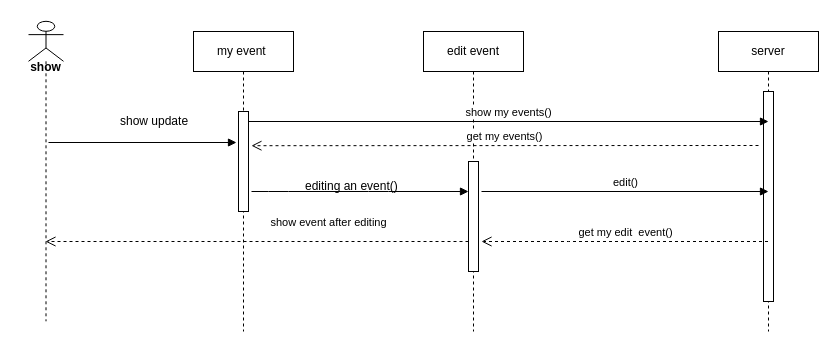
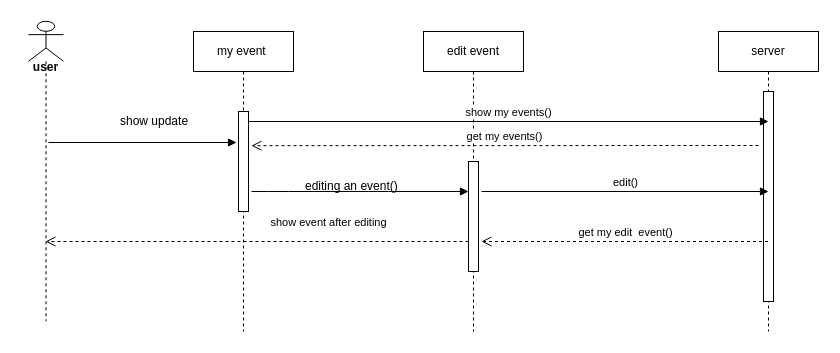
  <mxCell id="0" />
  <mxCell id="1" parent="0" />
  <mxCell id="2" value="edit event" style="shape=umlLifeline;perimeter=lifelinePerimeter;whiteSpace=wrap;html=1;container=1;collapsible=0;recursiveResize=0;outlineConnect=0;" parent="1" vertex="1"><mxGeometry x="423" y="31" width="100" height="300" as="geometry" /></mxCell>
  <mxCell id="3" value="" style="html=1;points=[];perimeter=orthogonalPerimeter;" parent="2" vertex="1"><mxGeometry x="45" y="130" width="10" height="110" as="geometry" /></mxCell>
  <mxCell id="4" value="server" style="shape=umlLifeline;perimeter=lifelinePerimeter;whiteSpace=wrap;html=1;container=1;collapsible=0;recursiveResize=0;outlineConnect=0;" parent="1" vertex="1"><mxGeometry x="718" y="31" width="100" height="300" as="geometry" /></mxCell>
  <mxCell id="5" value="" style="html=1;points=[];perimeter=orthogonalPerimeter;" parent="4" vertex="1"><mxGeometry x="45" y="60" width="10" height="210" as="geometry" /></mxCell>
  <mxCell id="6" value="" style="shape=umlLifeline;participant=umlActor;perimeter=lifelinePerimeter;whiteSpace=wrap;html=1;container=1;collapsible=0;recursiveResize=0;verticalAlign=top;spacingTop=36;labelBackgroundColor=#ffffff;outlineConnect=0;" parent="1" vertex="1"><mxGeometry x="28" y="20.8" width="35" height="300" as="geometry" /></mxCell>
- <mxCell id="7" value="show" style="text;align=center;fontStyle=1;verticalAlign=middle;spacingLeft=3;spacingRight=3;strokeColor=none;rotatable=0;points=[[0,0.5],[1,0.5]];portConstraint=eastwest;" parent="6" vertex="1"><mxGeometry x="-7.5" y="40.2" width="50" height="10" as="geometry" /></mxCell>
+ <mxCell id="7" value="user" style="text;align=center;fontStyle=1;verticalAlign=middle;spacingLeft=3;spacingRight=3;strokeColor=none;rotatable=0;points=[[0,0.5],[1,0.5]];portConstraint=eastwest;" parent="6" vertex="1"><mxGeometry x="-7.5" y="40.2" width="50" height="10" as="geometry" /></mxCell>
  <mxCell id="8" value="editing an event()" style="text;html=1;resizable=0;points=[];autosize=1;align=left;verticalAlign=top;spacingTop=-4;" parent="1" vertex="1"><mxGeometry x="303" y="176" width="110" height="20" as="geometry" /></mxCell>
  <mxCell id="9" value="edit()" style="html=1;verticalAlign=bottom;endArrow=block;" parent="1" edge="1"><mxGeometry width="80" relative="1" as="geometry"><mxPoint x="481" y="191" as="sourcePoint" /><mxPoint x="768" y="191" as="targetPoint" /></mxGeometry></mxCell>
  <mxCell id="10" value="get my edit&amp;nbsp; event()" style="html=1;verticalAlign=bottom;endArrow=open;dashed=1;endSize=8;" parent="1" source="4" edge="1"><mxGeometry relative="1" as="geometry"><mxPoint x="648" y="191" as="sourcePoint" /><mxPoint x="481" y="241" as="targetPoint" /><Array as="points"><mxPoint x="578" y="241" /></Array></mxGeometry></mxCell>
  <mxCell id="11" value="show event after editing&lt;br&gt;" style="html=1;verticalAlign=bottom;endArrow=open;dashed=1;endSize=8;" parent="1" target="6" edge="1" source="3"><mxGeometry x="-0.338" y="-10" relative="1" as="geometry"><mxPoint x="470" y="221" as="sourcePoint" /><mxPoint x="368" y="210.5" as="targetPoint" /><Array as="points"><mxPoint x="448" y="241" /><mxPoint x="418" y="241" /></Array><mxPoint as="offset" /></mxGeometry></mxCell>
  <mxCell id="12" value="my event&amp;nbsp;" style="shape=umlLifeline;perimeter=lifelinePerimeter;whiteSpace=wrap;html=1;container=1;collapsible=0;recursiveResize=0;outlineConnect=0;" parent="1" vertex="1"><mxGeometry x="193" y="31" width="100" height="300" as="geometry" /></mxCell>
  <mxCell id="13" value="" style="html=1;points=[];perimeter=orthogonalPerimeter;" parent="12" vertex="1"><mxGeometry x="45" y="80" width="10" height="100" as="geometry" /></mxCell>
  <mxCell id="14" value="" style="html=1;verticalAlign=bottom;endArrow=block;" parent="1" edge="1"><mxGeometry width="80" relative="1" as="geometry"><mxPoint x="251" y="191" as="sourcePoint" /><mxPoint x="468" y="191" as="targetPoint" /><Array as="points"><mxPoint x="278" y="191" /><mxPoint x="378" y="191" /></Array></mxGeometry></mxCell>
  <mxCell id="15" value="show my events()" style="html=1;verticalAlign=bottom;endArrow=block;" parent="1" edge="1"><mxGeometry width="80" relative="1" as="geometry"><mxPoint x="248" y="121" as="sourcePoint" /><mxPoint x="768" y="121" as="targetPoint" /></mxGeometry></mxCell>
  <mxCell id="16" value="get my events()" style="html=1;verticalAlign=bottom;endArrow=open;dashed=1;endSize=8;entryX=1.294;entryY=0.342;entryDx=0;entryDy=0;entryPerimeter=0;" parent="1" target="13" edge="1"><mxGeometry relative="1" as="geometry"><mxPoint x="758" y="145" as="sourcePoint" /><mxPoint x="-132" y="361" as="targetPoint" /></mxGeometry></mxCell>
  <mxCell id="17" value="" style="html=1;verticalAlign=bottom;endArrow=block;" parent="1" edge="1"><mxGeometry width="80" relative="1" as="geometry"><mxPoint x="48" y="142" as="sourcePoint" /><mxPoint x="236" y="142" as="targetPoint" /><Array as="points" /></mxGeometry></mxCell>
  <mxCell id="18" value="show update" style="text;html=1;resizable=0;points=[];autosize=1;align=left;verticalAlign=top;spacingTop=-4;" parent="1" vertex="1"><mxGeometry x="118" y="111" width="80" height="20" as="geometry" /></mxCell>
